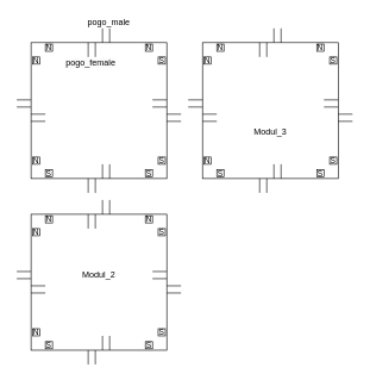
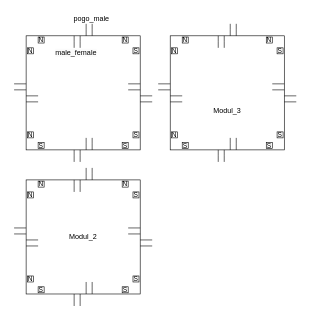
  <mxCell id="0" />
  <mxCell id="1" parent="0" />
  <mxCell id="2" value="" style="rounded=0;whiteSpace=wrap;html=1;" parent="1" vertex="1"><mxGeometry x="43" y="59" width="190" height="190" as="geometry" /></mxCell>
  <mxCell id="3" value="" style="endArrow=none;html=1;rounded=0;" parent="1" edge="1"><mxGeometry width="50" height="50" relative="1" as="geometry"><mxPoint x="143" y="59" as="sourcePoint" /><mxPoint x="143" y="39" as="targetPoint" /><Array as="points"><mxPoint x="143" y="49" /></Array></mxGeometry></mxCell>
  <mxCell id="4" value="" style="endArrow=none;html=1;rounded=0;" parent="1" edge="1"><mxGeometry width="50" height="50" relative="1" as="geometry"><mxPoint x="153" y="59" as="sourcePoint" /><mxPoint x="153" y="39" as="targetPoint" /><Array as="points"><mxPoint x="153" y="49" /></Array></mxGeometry></mxCell>
  <mxCell id="5" value="" style="endArrow=none;html=1;rounded=0;" parent="1" edge="1"><mxGeometry width="50" height="50" relative="1" as="geometry"><mxPoint x="133" y="79" as="sourcePoint" /><mxPoint x="133" y="59" as="targetPoint" /><Array as="points"><mxPoint x="133" y="69" /></Array></mxGeometry></mxCell>
  <mxCell id="6" value="" style="endArrow=none;html=1;rounded=0;" parent="1" edge="1"><mxGeometry width="50" height="50" relative="1" as="geometry"><mxPoint x="123" y="79" as="sourcePoint" /><mxPoint x="123" y="59" as="targetPoint" /><Array as="points"><mxPoint x="123" y="69" /></Array></mxGeometry></mxCell>
  <mxCell id="7" value="&lt;font&gt;pogo_male&lt;/font&gt;" style="text;html=1;align=center;verticalAlign=middle;whiteSpace=wrap;rounded=0;" parent="1" vertex="1"><mxGeometry x="132" y="20" width="40" height="20" as="geometry" /></mxCell>
- <mxCell id="8" value="&lt;span style=&quot;color: rgb(0, 0, 0); font-family: Helvetica; font-style: normal; font-variant-ligatures: normal; font-variant-caps: normal; font-weight: 400; letter-spacing: normal; orphans: 2; text-align: center; text-indent: 0px; text-transform: none; widows: 2; word-spacing: 0px; -webkit-text-stroke-width: 0px; white-space: normal; background-color: rgb(251, 251, 251); text-decoration-thickness: initial; text-decoration-style: initial; text-decoration-color: initial; float: none; display: inline !important;&quot;&gt;&lt;font&gt;pogo_female&lt;/font&gt;&lt;/span&gt;" style="text;whiteSpace=wrap;html=1;" parent="1" vertex="1"><mxGeometry x="90" y="74" width="70" height="40" as="geometry" /></mxCell>
+ <mxCell id="8" value="&lt;span style=&quot;color: rgb(0, 0, 0); font-family: Helvetica; font-style: normal; font-variant-ligatures: normal; font-variant-caps: normal; font-weight: 400; letter-spacing: normal; orphans: 2; text-align: center; text-indent: 0px; text-transform: none; widows: 2; word-spacing: 0px; -webkit-text-stroke-width: 0px; white-space: normal; background-color: rgb(251, 251, 251); text-decoration-thickness: initial; text-decoration-style: initial; text-decoration-color: initial; float: none; display: inline !important;&quot;&gt;&lt;font&gt;male_female&lt;/font&gt;&lt;/span&gt;" style="text;whiteSpace=wrap;html=1;" parent="1" vertex="1"><mxGeometry x="90" y="74" width="70" height="40" as="geometry" /></mxCell>
  <mxCell id="9" value="" style="endArrow=none;html=1;rounded=0;" parent="1" edge="1"><mxGeometry width="50" height="50" relative="1" as="geometry"><mxPoint x="253" y="159" as="sourcePoint" /><mxPoint x="233" y="159" as="targetPoint" /><Array as="points"><mxPoint x="233" y="159" /></Array></mxGeometry></mxCell>
  <mxCell id="10" value="" style="endArrow=none;html=1;rounded=0;" parent="1" edge="1"><mxGeometry width="50" height="50" relative="1" as="geometry"><mxPoint x="253" y="169" as="sourcePoint" /><mxPoint x="233" y="169" as="targetPoint" /><Array as="points"><mxPoint x="233" y="169" /></Array></mxGeometry></mxCell>
  <mxCell id="11" value="" style="endArrow=none;html=1;rounded=0;" parent="1" edge="1"><mxGeometry width="50" height="50" relative="1" as="geometry"><mxPoint x="233" y="149" as="sourcePoint" /><mxPoint x="213" y="149" as="targetPoint" /><Array as="points"><mxPoint x="213" y="149" /></Array></mxGeometry></mxCell>
  <mxCell id="12" value="" style="endArrow=none;html=1;rounded=0;" parent="1" edge="1"><mxGeometry width="50" height="50" relative="1" as="geometry"><mxPoint x="233" y="139" as="sourcePoint" /><mxPoint x="213" y="139" as="targetPoint" /><Array as="points"><mxPoint x="213" y="139" /></Array></mxGeometry></mxCell>
  <mxCell id="13" value="" style="endArrow=none;html=1;rounded=0;" parent="1" edge="1"><mxGeometry width="50" height="50" relative="1" as="geometry"><mxPoint x="123" y="269" as="sourcePoint" /><mxPoint x="123" y="249" as="targetPoint" /><Array as="points"><mxPoint x="123" y="259" /></Array></mxGeometry></mxCell>
  <mxCell id="14" value="" style="endArrow=none;html=1;rounded=0;" parent="1" edge="1"><mxGeometry width="50" height="50" relative="1" as="geometry"><mxPoint x="133" y="269" as="sourcePoint" /><mxPoint x="133" y="249" as="targetPoint" /><Array as="points"><mxPoint x="133" y="259" /></Array></mxGeometry></mxCell>
  <mxCell id="15" value="" style="endArrow=none;html=1;rounded=0;" parent="1" edge="1"><mxGeometry width="50" height="50" relative="1" as="geometry"><mxPoint x="143" y="249" as="sourcePoint" /><mxPoint x="143" y="229" as="targetPoint" /><Array as="points"><mxPoint x="143" y="239" /></Array></mxGeometry></mxCell>
  <mxCell id="16" value="" style="endArrow=none;html=1;rounded=0;" parent="1" edge="1"><mxGeometry width="50" height="50" relative="1" as="geometry"><mxPoint x="153" y="249" as="sourcePoint" /><mxPoint x="153" y="229" as="targetPoint" /><Array as="points"><mxPoint x="153" y="239" /></Array></mxGeometry></mxCell>
  <mxCell id="17" value="" style="endArrow=none;html=1;rounded=0;" parent="1" edge="1"><mxGeometry width="50" height="50" relative="1" as="geometry"><mxPoint x="43" y="139" as="sourcePoint" /><mxPoint x="23" y="139" as="targetPoint" /><Array as="points"><mxPoint x="23" y="139" /></Array></mxGeometry></mxCell>
  <mxCell id="18" value="" style="endArrow=none;html=1;rounded=0;" parent="1" edge="1"><mxGeometry width="50" height="50" relative="1" as="geometry"><mxPoint x="43" y="149" as="sourcePoint" /><mxPoint x="23" y="149" as="targetPoint" /><Array as="points"><mxPoint x="23" y="149" /></Array></mxGeometry></mxCell>
  <mxCell id="19" value="" style="endArrow=none;html=1;rounded=0;" parent="1" edge="1"><mxGeometry width="50" height="50" relative="1" as="geometry"><mxPoint x="63" y="159" as="sourcePoint" /><mxPoint x="43" y="159" as="targetPoint" /><Array as="points"><mxPoint x="43" y="159" /></Array></mxGeometry></mxCell>
  <mxCell id="20" value="" style="endArrow=none;html=1;rounded=0;" parent="1" edge="1"><mxGeometry width="50" height="50" relative="1" as="geometry"><mxPoint x="63" y="169" as="sourcePoint" /><mxPoint x="43" y="169" as="targetPoint" /><Array as="points"><mxPoint x="43" y="169" /></Array></mxGeometry></mxCell>
  <mxCell id="21" value="" style="rounded=0;whiteSpace=wrap;html=1;" vertex="1" parent="1"><mxGeometry x="45" y="79" width="10" height="10" as="geometry" /></mxCell>
  <mxCell id="22" value="" style="rounded=0;whiteSpace=wrap;html=1;" vertex="1" parent="1"><mxGeometry x="221" y="219" width="10" height="10" as="geometry" /></mxCell>
  <mxCell id="23" value="" style="rounded=0;whiteSpace=wrap;html=1;" vertex="1" parent="1"><mxGeometry x="221" y="79" width="10" height="10" as="geometry" /></mxCell>
  <mxCell id="24" value="" style="rounded=0;whiteSpace=wrap;html=1;" vertex="1" parent="1"><mxGeometry x="63" y="61" width="10" height="10" as="geometry" /></mxCell>
  <mxCell id="25" value="" style="rounded=0;whiteSpace=wrap;html=1;" vertex="1" parent="1"><mxGeometry x="203" y="61" width="10" height="10" as="geometry" /></mxCell>
  <mxCell id="26" value="" style="rounded=0;whiteSpace=wrap;html=1;" vertex="1" parent="1"><mxGeometry x="45" y="219" width="10" height="10" as="geometry" /></mxCell>
  <mxCell id="27" value="" style="rounded=0;whiteSpace=wrap;html=1;" vertex="1" parent="1"><mxGeometry x="63" y="237" width="10" height="10" as="geometry" /></mxCell>
  <mxCell id="28" value="" style="rounded=0;whiteSpace=wrap;html=1;" vertex="1" parent="1"><mxGeometry x="203" y="237" width="10" height="10" as="geometry" /></mxCell>
  <mxCell id="29" value="&lt;font style=&quot;font-size: 11px;&quot;&gt;N&lt;/font&gt;" style="text;html=1;align=center;verticalAlign=middle;whiteSpace=wrap;rounded=0;" vertex="1" parent="1"><mxGeometry x="20" y="69" width="60" height="30" as="geometry" /></mxCell>
  <mxCell id="30" value="&lt;font style=&quot;font-size: 11px;&quot;&gt;N&lt;/font&gt;" style="text;html=1;align=center;verticalAlign=middle;whiteSpace=wrap;rounded=0;" vertex="1" parent="1"><mxGeometry x="38" y="51" width="60" height="30" as="geometry" /></mxCell>
  <mxCell id="31" value="&lt;font style=&quot;font-size: 11px;&quot;&gt;N&lt;/font&gt;" style="text;html=1;align=center;verticalAlign=middle;whiteSpace=wrap;rounded=0;" vertex="1" parent="1"><mxGeometry x="178" y="51" width="60" height="30" as="geometry" /></mxCell>
  <mxCell id="32" value="&lt;font style=&quot;font-size: 11px;&quot;&gt;S&lt;/font&gt;" style="text;html=1;align=center;verticalAlign=middle;whiteSpace=wrap;rounded=0;" vertex="1" parent="1"><mxGeometry x="196" y="69" width="60" height="30" as="geometry" /></mxCell>
  <mxCell id="33" value="&lt;font style=&quot;font-size: 11px;&quot;&gt;N&lt;/font&gt;" style="text;html=1;align=center;verticalAlign=middle;whiteSpace=wrap;rounded=0;" vertex="1" parent="1"><mxGeometry x="20" y="209" width="60" height="30" as="geometry" /></mxCell>
  <mxCell id="34" value="&lt;font style=&quot;font-size: 11px;&quot;&gt;S&lt;/font&gt;" style="text;html=1;align=center;verticalAlign=middle;whiteSpace=wrap;rounded=0;" vertex="1" parent="1"><mxGeometry x="38" y="227" width="60" height="30" as="geometry" /></mxCell>
  <mxCell id="35" value="&lt;font style=&quot;font-size: 11px;&quot;&gt;S&lt;/font&gt;" style="text;html=1;align=center;verticalAlign=middle;whiteSpace=wrap;rounded=0;" vertex="1" parent="1"><mxGeometry x="178" y="227" width="60" height="30" as="geometry" /></mxCell>
  <mxCell id="36" value="&lt;font style=&quot;font-size: 11px;&quot;&gt;S&lt;/font&gt;" style="text;html=1;align=center;verticalAlign=middle;whiteSpace=wrap;rounded=0;" vertex="1" parent="1"><mxGeometry x="196" y="209" width="60" height="30" as="geometry" /></mxCell>
  <mxCell id="37" value="" style="rounded=0;whiteSpace=wrap;html=1;" vertex="1" parent="1"><mxGeometry x="43" y="299" width="190" height="190" as="geometry" /></mxCell>
- <mxCell id="38" value="Modul_2" style="text;html=1;align=center;verticalAlign=middle;whiteSpace=wrap;rounded=0;" vertex="1" parent="1"><mxGeometry x="89.25" y="361.5" width="97.5" height="45" as="geometry" /></mxCell>
+ <mxCell id="38" value="Modul_2" style="text;html=1;align=center;verticalAlign=middle;whiteSpace=wrap;rounded=0;" vertex="1" parent="1"><mxGeometry x="89.25" y="371.5" width="97.5" height="45" as="geometry" /></mxCell>
  <mxCell id="39" value="" style="endArrow=none;html=1;rounded=0;" edge="1" parent="1"><mxGeometry width="50" height="50" relative="1" as="geometry"><mxPoint x="143" y="299" as="sourcePoint" /><mxPoint x="143" y="279" as="targetPoint" /><Array as="points"><mxPoint x="143" y="289" /></Array></mxGeometry></mxCell>
  <mxCell id="40" value="" style="endArrow=none;html=1;rounded=0;" edge="1" parent="1"><mxGeometry width="50" height="50" relative="1" as="geometry"><mxPoint x="153" y="299" as="sourcePoint" /><mxPoint x="153" y="279" as="targetPoint" /><Array as="points"><mxPoint x="153" y="289" /></Array></mxGeometry></mxCell>
  <mxCell id="41" value="" style="endArrow=none;html=1;rounded=0;" edge="1" parent="1"><mxGeometry width="50" height="50" relative="1" as="geometry"><mxPoint x="133" y="319" as="sourcePoint" /><mxPoint x="133" y="299" as="targetPoint" /><Array as="points"><mxPoint x="133" y="309" /></Array></mxGeometry></mxCell>
  <mxCell id="42" value="" style="endArrow=none;html=1;rounded=0;" edge="1" parent="1"><mxGeometry width="50" height="50" relative="1" as="geometry"><mxPoint x="123" y="319" as="sourcePoint" /><mxPoint x="123" y="299" as="targetPoint" /><Array as="points"><mxPoint x="123" y="309" /></Array></mxGeometry></mxCell>
  <mxCell id="43" value="" style="endArrow=none;html=1;rounded=0;" edge="1" parent="1"><mxGeometry width="50" height="50" relative="1" as="geometry"><mxPoint x="253" y="399" as="sourcePoint" /><mxPoint x="233" y="399" as="targetPoint" /><Array as="points"><mxPoint x="233" y="399" /></Array></mxGeometry></mxCell>
  <mxCell id="44" value="" style="endArrow=none;html=1;rounded=0;" edge="1" parent="1"><mxGeometry width="50" height="50" relative="1" as="geometry"><mxPoint x="253" y="409" as="sourcePoint" /><mxPoint x="233" y="409" as="targetPoint" /><Array as="points"><mxPoint x="233" y="409" /></Array></mxGeometry></mxCell>
  <mxCell id="45" value="" style="endArrow=none;html=1;rounded=0;" edge="1" parent="1"><mxGeometry width="50" height="50" relative="1" as="geometry"><mxPoint x="233" y="389" as="sourcePoint" /><mxPoint x="213" y="389" as="targetPoint" /><Array as="points"><mxPoint x="213" y="389" /></Array></mxGeometry></mxCell>
  <mxCell id="46" value="" style="endArrow=none;html=1;rounded=0;" edge="1" parent="1"><mxGeometry width="50" height="50" relative="1" as="geometry"><mxPoint x="233" y="379" as="sourcePoint" /><mxPoint x="213" y="379" as="targetPoint" /><Array as="points"><mxPoint x="213" y="379" /></Array></mxGeometry></mxCell>
  <mxCell id="47" value="" style="endArrow=none;html=1;rounded=0;" edge="1" parent="1"><mxGeometry width="50" height="50" relative="1" as="geometry"><mxPoint x="123" y="509" as="sourcePoint" /><mxPoint x="123" y="489" as="targetPoint" /><Array as="points"><mxPoint x="123" y="499" /></Array></mxGeometry></mxCell>
  <mxCell id="48" value="" style="endArrow=none;html=1;rounded=0;" edge="1" parent="1"><mxGeometry width="50" height="50" relative="1" as="geometry"><mxPoint x="133" y="509" as="sourcePoint" /><mxPoint x="133" y="489" as="targetPoint" /><Array as="points"><mxPoint x="133" y="499" /></Array></mxGeometry></mxCell>
  <mxCell id="49" value="" style="endArrow=none;html=1;rounded=0;" edge="1" parent="1"><mxGeometry width="50" height="50" relative="1" as="geometry"><mxPoint x="143" y="489" as="sourcePoint" /><mxPoint x="143" y="469" as="targetPoint" /><Array as="points"><mxPoint x="143" y="479" /></Array></mxGeometry></mxCell>
  <mxCell id="50" value="" style="endArrow=none;html=1;rounded=0;" edge="1" parent="1"><mxGeometry width="50" height="50" relative="1" as="geometry"><mxPoint x="153" y="489" as="sourcePoint" /><mxPoint x="153" y="469" as="targetPoint" /><Array as="points"><mxPoint x="153" y="479" /></Array></mxGeometry></mxCell>
  <mxCell id="51" value="" style="endArrow=none;html=1;rounded=0;" edge="1" parent="1"><mxGeometry width="50" height="50" relative="1" as="geometry"><mxPoint x="43" y="379" as="sourcePoint" /><mxPoint x="23" y="379" as="targetPoint" /><Array as="points"><mxPoint x="23" y="379" /></Array></mxGeometry></mxCell>
  <mxCell id="52" value="" style="endArrow=none;html=1;rounded=0;" edge="1" parent="1"><mxGeometry width="50" height="50" relative="1" as="geometry"><mxPoint x="43" y="389" as="sourcePoint" /><mxPoint x="23" y="389" as="targetPoint" /><Array as="points"><mxPoint x="23" y="389" /></Array></mxGeometry></mxCell>
  <mxCell id="53" value="" style="endArrow=none;html=1;rounded=0;" edge="1" parent="1"><mxGeometry width="50" height="50" relative="1" as="geometry"><mxPoint x="63" y="399" as="sourcePoint" /><mxPoint x="43" y="399" as="targetPoint" /><Array as="points"><mxPoint x="43" y="399" /></Array></mxGeometry></mxCell>
  <mxCell id="54" value="" style="endArrow=none;html=1;rounded=0;" edge="1" parent="1"><mxGeometry width="50" height="50" relative="1" as="geometry"><mxPoint x="63" y="409" as="sourcePoint" /><mxPoint x="43" y="409" as="targetPoint" /><Array as="points"><mxPoint x="43" y="409" /></Array></mxGeometry></mxCell>
  <mxCell id="55" value="" style="rounded=0;whiteSpace=wrap;html=1;" vertex="1" parent="1"><mxGeometry x="45" y="319" width="10" height="10" as="geometry" /></mxCell>
  <mxCell id="56" value="" style="rounded=0;whiteSpace=wrap;html=1;" vertex="1" parent="1"><mxGeometry x="221" y="459" width="10" height="10" as="geometry" /></mxCell>
  <mxCell id="57" value="" style="rounded=0;whiteSpace=wrap;html=1;" vertex="1" parent="1"><mxGeometry x="221" y="319" width="10" height="10" as="geometry" /></mxCell>
  <mxCell id="58" value="" style="rounded=0;whiteSpace=wrap;html=1;" vertex="1" parent="1"><mxGeometry x="63" y="301" width="10" height="10" as="geometry" /></mxCell>
  <mxCell id="59" value="" style="rounded=0;whiteSpace=wrap;html=1;" vertex="1" parent="1"><mxGeometry x="203" y="301" width="10" height="10" as="geometry" /></mxCell>
  <mxCell id="60" value="" style="rounded=0;whiteSpace=wrap;html=1;" vertex="1" parent="1"><mxGeometry x="45" y="459" width="10" height="10" as="geometry" /></mxCell>
  <mxCell id="61" value="" style="rounded=0;whiteSpace=wrap;html=1;" vertex="1" parent="1"><mxGeometry x="63" y="477" width="10" height="10" as="geometry" /></mxCell>
  <mxCell id="62" value="" style="rounded=0;whiteSpace=wrap;html=1;" vertex="1" parent="1"><mxGeometry x="203" y="477" width="10" height="10" as="geometry" /></mxCell>
  <mxCell id="63" value="&lt;font style=&quot;font-size: 11px;&quot;&gt;N&lt;/font&gt;" style="text;html=1;align=center;verticalAlign=middle;whiteSpace=wrap;rounded=0;" vertex="1" parent="1"><mxGeometry x="20" y="309" width="60" height="30" as="geometry" /></mxCell>
  <mxCell id="64" value="&lt;font style=&quot;font-size: 11px;&quot;&gt;N&lt;/font&gt;" style="text;html=1;align=center;verticalAlign=middle;whiteSpace=wrap;rounded=0;" vertex="1" parent="1"><mxGeometry x="38" y="291" width="60" height="30" as="geometry" /></mxCell>
  <mxCell id="65" value="&lt;font style=&quot;font-size: 11px;&quot;&gt;N&lt;/font&gt;" style="text;html=1;align=center;verticalAlign=middle;whiteSpace=wrap;rounded=0;" vertex="1" parent="1"><mxGeometry x="178" y="291" width="60" height="30" as="geometry" /></mxCell>
  <mxCell id="66" value="&lt;font style=&quot;font-size: 11px;&quot;&gt;S&lt;/font&gt;" style="text;html=1;align=center;verticalAlign=middle;whiteSpace=wrap;rounded=0;" vertex="1" parent="1"><mxGeometry x="196" y="309" width="60" height="30" as="geometry" /></mxCell>
  <mxCell id="67" value="&lt;font style=&quot;font-size: 11px;&quot;&gt;N&lt;/font&gt;" style="text;html=1;align=center;verticalAlign=middle;whiteSpace=wrap;rounded=0;" vertex="1" parent="1"><mxGeometry x="20" y="449" width="60" height="30" as="geometry" /></mxCell>
  <mxCell id="68" value="&lt;font style=&quot;font-size: 11px;&quot;&gt;S&lt;/font&gt;" style="text;html=1;align=center;verticalAlign=middle;whiteSpace=wrap;rounded=0;" vertex="1" parent="1"><mxGeometry x="38" y="467" width="60" height="30" as="geometry" /></mxCell>
  <mxCell id="69" value="&lt;font style=&quot;font-size: 11px;&quot;&gt;S&lt;/font&gt;" style="text;html=1;align=center;verticalAlign=middle;whiteSpace=wrap;rounded=0;" vertex="1" parent="1"><mxGeometry x="178" y="467" width="60" height="30" as="geometry" /></mxCell>
  <mxCell id="70" value="&lt;font style=&quot;font-size: 11px;&quot;&gt;S&lt;/font&gt;" style="text;html=1;align=center;verticalAlign=middle;whiteSpace=wrap;rounded=0;" vertex="1" parent="1"><mxGeometry x="196" y="449" width="60" height="30" as="geometry" /></mxCell>
  <mxCell id="71" value="" style="rounded=0;whiteSpace=wrap;html=1;" vertex="1" parent="1"><mxGeometry x="283" y="59" width="190" height="190" as="geometry" /></mxCell>
  <mxCell id="72" value="Modul_3" style="text;html=1;align=center;verticalAlign=middle;whiteSpace=wrap;rounded=0;" vertex="1" parent="1"><mxGeometry x="329.25" y="161.5" width="97.5" height="45" as="geometry" /></mxCell>
  <mxCell id="73" value="" style="endArrow=none;html=1;rounded=0;" edge="1" parent="1"><mxGeometry width="50" height="50" relative="1" as="geometry"><mxPoint x="383" y="59" as="sourcePoint" /><mxPoint x="383" y="39" as="targetPoint" /><Array as="points"><mxPoint x="383" y="49" /></Array></mxGeometry></mxCell>
  <mxCell id="74" value="" style="endArrow=none;html=1;rounded=0;" edge="1" parent="1"><mxGeometry width="50" height="50" relative="1" as="geometry"><mxPoint x="393" y="59" as="sourcePoint" /><mxPoint x="393" y="39" as="targetPoint" /><Array as="points"><mxPoint x="393" y="49" /></Array></mxGeometry></mxCell>
  <mxCell id="75" value="" style="endArrow=none;html=1;rounded=0;" edge="1" parent="1"><mxGeometry width="50" height="50" relative="1" as="geometry"><mxPoint x="373" y="79" as="sourcePoint" /><mxPoint x="373" y="59" as="targetPoint" /><Array as="points"><mxPoint x="373" y="69" /></Array></mxGeometry></mxCell>
  <mxCell id="76" value="" style="endArrow=none;html=1;rounded=0;" edge="1" parent="1"><mxGeometry width="50" height="50" relative="1" as="geometry"><mxPoint x="363" y="79" as="sourcePoint" /><mxPoint x="363" y="59" as="targetPoint" /><Array as="points"><mxPoint x="363" y="69" /></Array></mxGeometry></mxCell>
  <mxCell id="77" value="" style="endArrow=none;html=1;rounded=0;" edge="1" parent="1"><mxGeometry width="50" height="50" relative="1" as="geometry"><mxPoint x="493" y="159" as="sourcePoint" /><mxPoint x="473" y="159" as="targetPoint" /><Array as="points"><mxPoint x="473" y="159" /></Array></mxGeometry></mxCell>
  <mxCell id="78" value="" style="endArrow=none;html=1;rounded=0;" edge="1" parent="1"><mxGeometry width="50" height="50" relative="1" as="geometry"><mxPoint x="493" y="169" as="sourcePoint" /><mxPoint x="473" y="169" as="targetPoint" /><Array as="points"><mxPoint x="473" y="169" /></Array></mxGeometry></mxCell>
  <mxCell id="79" value="" style="endArrow=none;html=1;rounded=0;" edge="1" parent="1"><mxGeometry width="50" height="50" relative="1" as="geometry"><mxPoint x="473" y="149" as="sourcePoint" /><mxPoint x="453" y="149" as="targetPoint" /><Array as="points"><mxPoint x="453" y="149" /></Array></mxGeometry></mxCell>
  <mxCell id="80" value="" style="endArrow=none;html=1;rounded=0;" edge="1" parent="1"><mxGeometry width="50" height="50" relative="1" as="geometry"><mxPoint x="473" y="139" as="sourcePoint" /><mxPoint x="453" y="139" as="targetPoint" /><Array as="points"><mxPoint x="453" y="139" /></Array></mxGeometry></mxCell>
  <mxCell id="81" value="" style="endArrow=none;html=1;rounded=0;" edge="1" parent="1"><mxGeometry width="50" height="50" relative="1" as="geometry"><mxPoint x="363" y="269" as="sourcePoint" /><mxPoint x="363" y="249" as="targetPoint" /><Array as="points"><mxPoint x="363" y="259" /></Array></mxGeometry></mxCell>
  <mxCell id="82" value="" style="endArrow=none;html=1;rounded=0;" edge="1" parent="1"><mxGeometry width="50" height="50" relative="1" as="geometry"><mxPoint x="373" y="269" as="sourcePoint" /><mxPoint x="373" y="249" as="targetPoint" /><Array as="points"><mxPoint x="373" y="259" /></Array></mxGeometry></mxCell>
  <mxCell id="83" value="" style="endArrow=none;html=1;rounded=0;" edge="1" parent="1"><mxGeometry width="50" height="50" relative="1" as="geometry"><mxPoint x="383" y="249" as="sourcePoint" /><mxPoint x="383" y="229" as="targetPoint" /><Array as="points"><mxPoint x="383" y="239" /></Array></mxGeometry></mxCell>
  <mxCell id="84" value="" style="endArrow=none;html=1;rounded=0;" edge="1" parent="1"><mxGeometry width="50" height="50" relative="1" as="geometry"><mxPoint x="393" y="249" as="sourcePoint" /><mxPoint x="393" y="229" as="targetPoint" /><Array as="points"><mxPoint x="393" y="239" /></Array></mxGeometry></mxCell>
  <mxCell id="85" value="" style="endArrow=none;html=1;rounded=0;" edge="1" parent="1"><mxGeometry width="50" height="50" relative="1" as="geometry"><mxPoint x="283" y="139" as="sourcePoint" /><mxPoint x="263" y="139" as="targetPoint" /><Array as="points"><mxPoint x="263" y="139" /></Array></mxGeometry></mxCell>
  <mxCell id="86" value="" style="endArrow=none;html=1;rounded=0;" edge="1" parent="1"><mxGeometry width="50" height="50" relative="1" as="geometry"><mxPoint x="283" y="149" as="sourcePoint" /><mxPoint x="263" y="149" as="targetPoint" /><Array as="points"><mxPoint x="263" y="149" /></Array></mxGeometry></mxCell>
  <mxCell id="87" value="" style="endArrow=none;html=1;rounded=0;" edge="1" parent="1"><mxGeometry width="50" height="50" relative="1" as="geometry"><mxPoint x="303" y="159" as="sourcePoint" /><mxPoint x="283" y="159" as="targetPoint" /><Array as="points"><mxPoint x="283" y="159" /></Array></mxGeometry></mxCell>
  <mxCell id="88" value="" style="endArrow=none;html=1;rounded=0;" edge="1" parent="1"><mxGeometry width="50" height="50" relative="1" as="geometry"><mxPoint x="303" y="169" as="sourcePoint" /><mxPoint x="283" y="169" as="targetPoint" /><Array as="points"><mxPoint x="283" y="169" /></Array></mxGeometry></mxCell>
  <mxCell id="89" value="" style="rounded=0;whiteSpace=wrap;html=1;" vertex="1" parent="1"><mxGeometry x="285" y="79" width="10" height="10" as="geometry" /></mxCell>
  <mxCell id="90" value="" style="rounded=0;whiteSpace=wrap;html=1;" vertex="1" parent="1"><mxGeometry x="461" y="219" width="10" height="10" as="geometry" /></mxCell>
  <mxCell id="91" value="" style="rounded=0;whiteSpace=wrap;html=1;" vertex="1" parent="1"><mxGeometry x="461" y="79" width="10" height="10" as="geometry" /></mxCell>
  <mxCell id="92" value="" style="rounded=0;whiteSpace=wrap;html=1;" vertex="1" parent="1"><mxGeometry x="303" y="61" width="10" height="10" as="geometry" /></mxCell>
  <mxCell id="93" value="" style="rounded=0;whiteSpace=wrap;html=1;" vertex="1" parent="1"><mxGeometry x="443" y="61" width="10" height="10" as="geometry" /></mxCell>
  <mxCell id="94" value="" style="rounded=0;whiteSpace=wrap;html=1;" vertex="1" parent="1"><mxGeometry x="285" y="219" width="10" height="10" as="geometry" /></mxCell>
  <mxCell id="95" value="" style="rounded=0;whiteSpace=wrap;html=1;" vertex="1" parent="1"><mxGeometry x="303" y="237" width="10" height="10" as="geometry" /></mxCell>
  <mxCell id="96" value="" style="rounded=0;whiteSpace=wrap;html=1;" vertex="1" parent="1"><mxGeometry x="443" y="237" width="10" height="10" as="geometry" /></mxCell>
  <mxCell id="97" value="&lt;font style=&quot;font-size: 11px;&quot;&gt;N&lt;/font&gt;" style="text;html=1;align=center;verticalAlign=middle;whiteSpace=wrap;rounded=0;" vertex="1" parent="1"><mxGeometry x="260" y="69" width="60" height="30" as="geometry" /></mxCell>
  <mxCell id="98" value="&lt;font style=&quot;font-size: 11px;&quot;&gt;N&lt;/font&gt;" style="text;html=1;align=center;verticalAlign=middle;whiteSpace=wrap;rounded=0;" vertex="1" parent="1"><mxGeometry x="278" y="51" width="60" height="30" as="geometry" /></mxCell>
  <mxCell id="99" value="&lt;font style=&quot;font-size: 11px;&quot;&gt;N&lt;/font&gt;" style="text;html=1;align=center;verticalAlign=middle;whiteSpace=wrap;rounded=0;" vertex="1" parent="1"><mxGeometry x="418" y="51" width="60" height="30" as="geometry" /></mxCell>
  <mxCell id="100" value="&lt;font style=&quot;font-size: 11px;&quot;&gt;S&lt;/font&gt;" style="text;html=1;align=center;verticalAlign=middle;whiteSpace=wrap;rounded=0;" vertex="1" parent="1"><mxGeometry x="436" y="69" width="60" height="30" as="geometry" /></mxCell>
  <mxCell id="101" value="&lt;font style=&quot;font-size: 11px;&quot;&gt;N&lt;/font&gt;" style="text;html=1;align=center;verticalAlign=middle;whiteSpace=wrap;rounded=0;" vertex="1" parent="1"><mxGeometry x="260" y="209" width="60" height="30" as="geometry" /></mxCell>
  <mxCell id="102" value="&lt;font style=&quot;font-size: 11px;&quot;&gt;S&lt;/font&gt;" style="text;html=1;align=center;verticalAlign=middle;whiteSpace=wrap;rounded=0;" vertex="1" parent="1"><mxGeometry x="278" y="227" width="60" height="30" as="geometry" /></mxCell>
  <mxCell id="103" value="&lt;font style=&quot;font-size: 11px;&quot;&gt;S&lt;/font&gt;" style="text;html=1;align=center;verticalAlign=middle;whiteSpace=wrap;rounded=0;" vertex="1" parent="1"><mxGeometry x="418" y="227" width="60" height="30" as="geometry" /></mxCell>
  <mxCell id="104" value="&lt;font style=&quot;font-size: 11px;&quot;&gt;S&lt;/font&gt;" style="text;html=1;align=center;verticalAlign=middle;whiteSpace=wrap;rounded=0;" vertex="1" parent="1"><mxGeometry x="436" y="209" width="60" height="30" as="geometry" /></mxCell>
